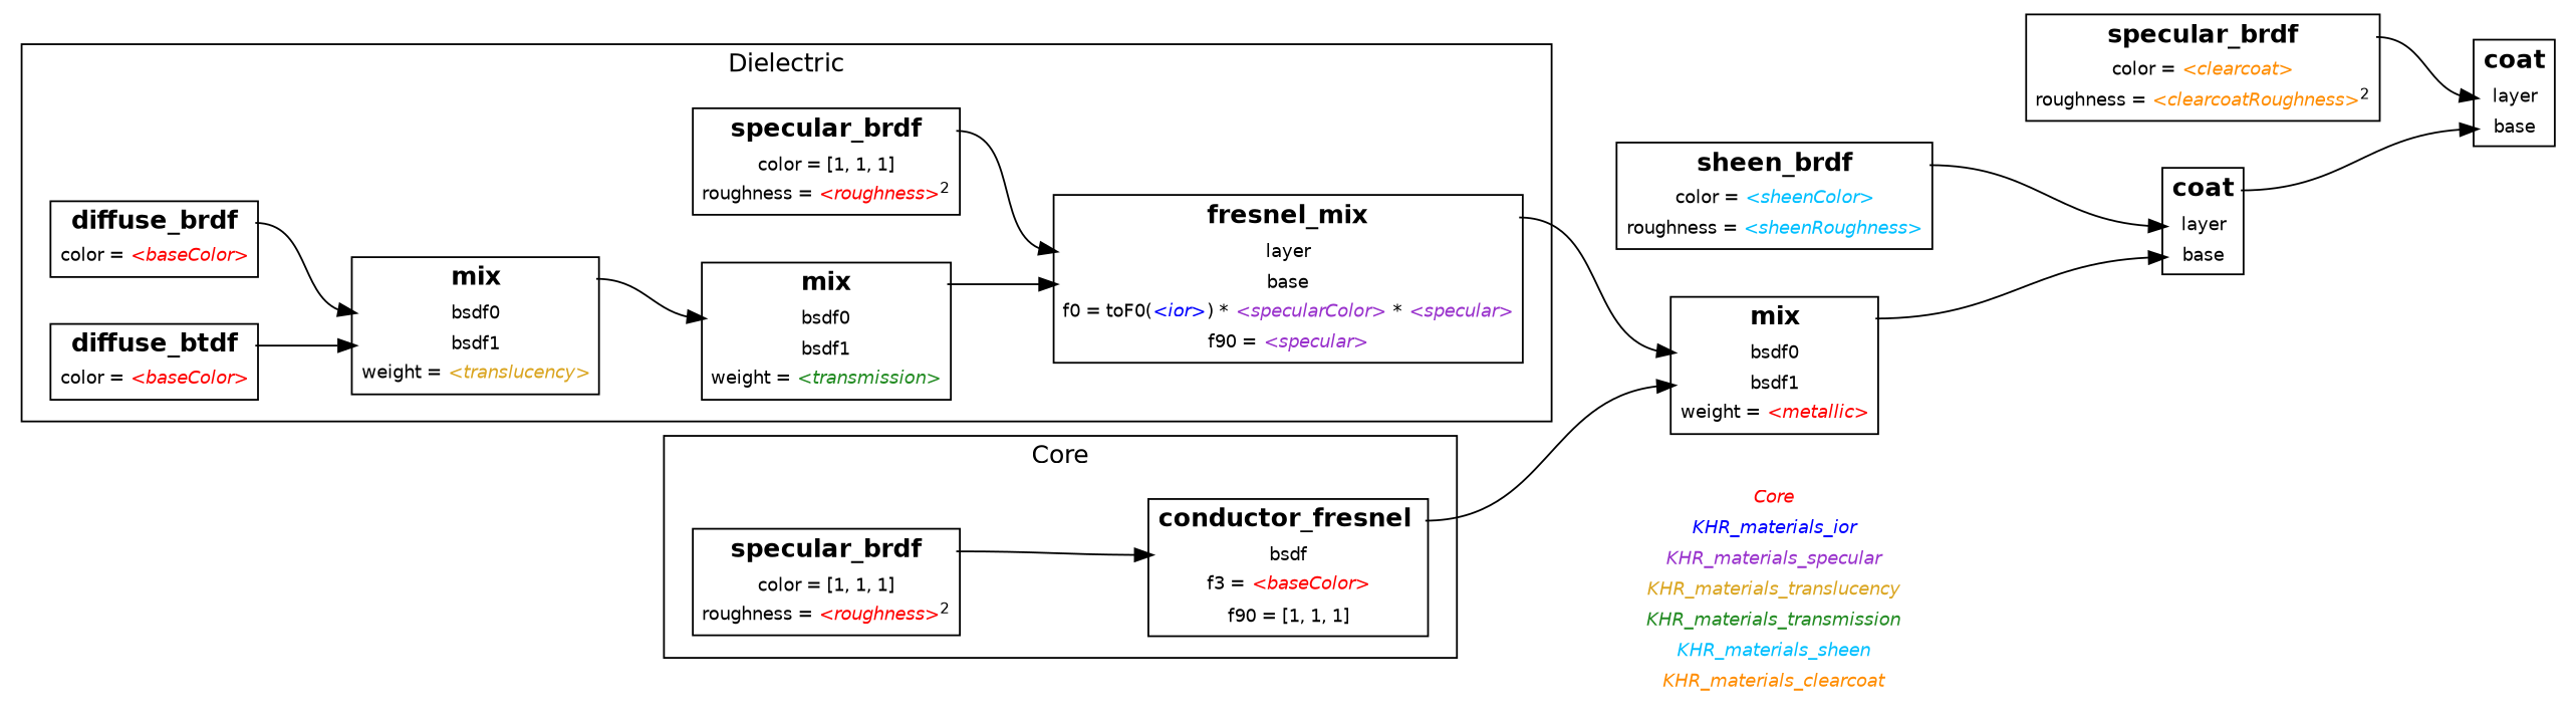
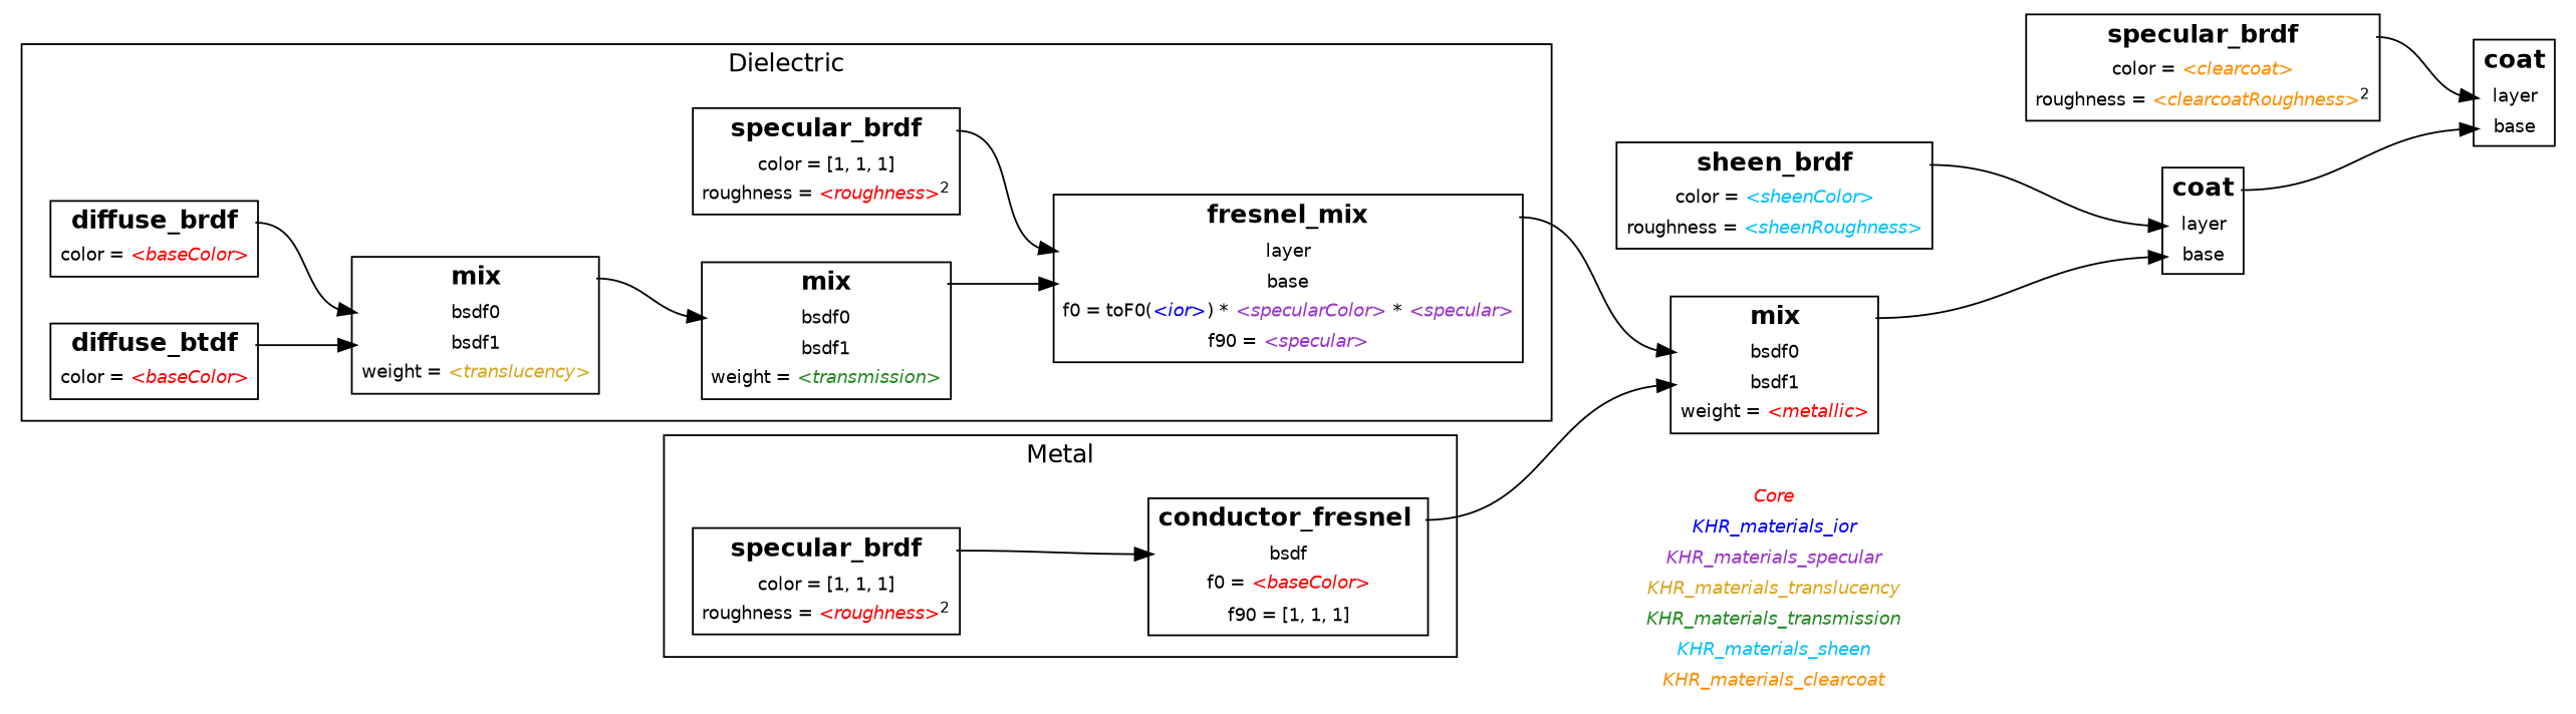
  digraph {
    fontname=Helvetica
    rankdir=LR
    node [fontname=Helvetica shape=plaintext]
    edge [fontname=Helvetica headport=in_layer tailport=out]
    n1 [label=<       <table border="1" cellborder="0">         <tr><td port="out"><font point-size="14"><b>specular_brdf</b></font></td></tr>         <tr><td><font point-size="10">color = [1, 1, 1]</font></td></tr>         <tr><td><font point-size="10">roughness = <font color="red"><i>&lt;roughness&gt;</i></font><sup>2</sup></font></td></tr>       </table>     >]
    n2 [label=<       <table border="1" cellborder="0">         <tr><td port="out"><font point-size="14"><b>fresnel_mix</b></font></td></tr>         <tr><td port="in_layer"><font point-size="10">layer</font></td></tr>         <tr><td port="in_base"><font point-size="10">base</font></td></tr>         <tr><td><font point-size="10">f0 = toF0(<font color="blue"><i>&lt;ior&gt;</i></font>) * <font color="darkorchid"><i>&lt;specularColor&gt;</i></font> * <font color="darkorchid"><i>&lt;specular&gt;</i></font></font></td></tr>         <tr><td><font point-size="10">f90 = <font color="darkorchid"><i>&lt;specular&gt;</i></font></font></td></tr>       </table>     >]
    n3 [label=<       <table border="1" cellborder="0">         <tr><td port="out"><font point-size="14"><b>mix</b></font></td></tr>         <tr><td port="in_bsdf0"><font point-size="10">bsdf0</font></td></tr>         <tr><td port="in_bsdf1"><font point-size="10">bsdf1</font></td></tr>         <tr><td><font point-size="10">weight = <font color="forestgreen"><i>&lt;transmission&gt;</i></font></font></td></tr>       </table>     >]
    n4 [label=<       <table border="1" cellborder="0">         <tr><td port="out"><font point-size="14"><b>diffuse_brdf</b></font></td></tr>         <tr><td><font point-size="10">color = <font color="red"><i>&lt;baseColor&gt;</i></font></font></td></tr>       </table>     >]
    n5 [label=<       <table border="1" cellborder="0">         <tr><td port="out"><font point-size="14"><b>mix</b></font></td></tr>         <tr><td port="in_bsdf0"><font point-size="10">bsdf0</font></td></tr>         <tr><td port="in_bsdf1"><font point-size="10">bsdf1</font></td></tr>         <tr><td><font point-size="10">weight = <font color="goldenrod"><i>&lt;translucency&gt;</i></font></font></td></tr>       </table>     >]
    n6 [label=<       <table border="1" cellborder="0">         <tr><td port="out"><font point-size="14"><b>diffuse_btdf</b></font></td></tr>         <tr><td><font point-size="10">color = <font color="red"><i>&lt;baseColor&gt;</i></font></font></td></tr>       </table>     >]
    n7 [label=<       <table border="1" cellborder="0">         <tr><td port="out"><font point-size="14"><b>specular_brdf</b></font></td></tr>         <tr><td><font point-size="10">color = [1, 1, 1]</font></td></tr>         <tr><td><font point-size="10">roughness = <font color="red"><i>&lt;roughness&gt;</i></font><sup>2</sup></font></td></tr>       </table>     >]
-   n8 [label=<       <table border="1" cellborder="0">         <tr><td port="out"><font point-size="14"><b>conductor_fresnel&nbsp;</b></font></td></tr>         <tr><td port="in_bsdf"><font point-size="10">bsdf</font></td></tr>         <tr><td><font point-size="10">f3 = <font color="red"><i>&lt;baseColor&gt;</i></font></font></td></tr>         <tr><td><font point-size="10">f90 = [1, 1, 1]</font></td></tr>       </table>     >]
+   n8 [label=<       <table border="1" cellborder="0">         <tr><td port="out"><font point-size="14"><b>conductor_fresnel&nbsp;</b></font></td></tr>         <tr><td port="in_bsdf"><font point-size="10">bsdf</font></td></tr>         <tr><td><font point-size="10">f0 = <font color="red"><i>&lt;baseColor&gt;</i></font></font></td></tr>         <tr><td><font point-size="10">f90 = [1, 1, 1]</font></td></tr>       </table>     >]
    n9 [label=<       <table border="1" cellborder="0">         <tr><td port="out"><font point-size="14"><b>mix</b></font></td></tr>         <tr><td port="in_bsdf0"><font point-size="10">bsdf0</font></td></tr>         <tr><td port="in_bsdf1"><font point-size="10">bsdf1</font></td></tr>         <tr><td><font point-size="10">weight = <font color="red"><i>&lt;metallic&gt;</i></font></font></td></tr>       </table>     >]
    n10 [label=<       <table border="1" cellborder="0">         <tr><td port="out"><font point-size="14"><b>sheen_brdf</b></font></td></tr>         <tr><td><font point-size="10">color = <font color="deepskyblue"><i>&lt;sheenColor&gt;</i></font></font></td></tr>         <tr><td><font point-size="10">roughness = <font color="deepskyblue"><i>&lt;sheenRoughness&gt;</i></font></font></td></tr>       </table>     >]
    n11 [label=<       <table border="1" cellborder="0">         <tr><td port="out"><font point-size="14"><b>coat</b></font></td></tr>         <tr><td port="in_layer"><font point-size="10">layer</font></td></tr>         <tr><td port="in_base"><font point-size="10">base</font></td></tr>       </table>     >]
    n12 [label=<       <table border="1" cellborder="0">         <tr><td port="out"><font point-size="14"><b>specular_brdf</b></font></td></tr>         <tr><td><font point-size="10">color = <font color="darkorange"><i>&lt;clearcoat&gt;</i></font></font></td></tr>         <tr><td><font point-size="10">roughness = <font color="darkorange"><i>&lt;clearcoatRoughness&gt;</i></font><sup>2</sup></font></td></tr>       </table>     >]
    n13 [label=<       <table border="1" cellborder="0">         <tr><td port="out"><font point-size="14"><b>coat</b></font></td></tr>         <tr><td port="in_layer"><font point-size="10">layer</font></td></tr>         <tr><td port="in_base"><font point-size="10">base</font></td></tr>       </table>     >]
    n14 [label=<       <table border="0">         <tr><td><font point-size="10" color="red"><i>Core</i></font></td></tr>         <tr><td><font point-size="10" color="blue"><i>KHR_materials_ior</i></font></td></tr>         <tr><td><font point-size="10" color="darkorchid"><i>KHR_materials_specular</i></font></td></tr>         <tr><td><font point-size="10" color="goldenrod"><i>KHR_materials_translucency</i></font></td></tr>         <tr><td><font point-size="10" color="forestgreen"><i>KHR_materials_transmission</i></font></td></tr>         <tr><td><font point-size="10" color="deepskyblue"><i>KHR_materials_sheen</i></font></td></tr>         <tr><td><font point-size="10" color="darkorange"><i>KHR_materials_clearcoat</i></font></td></tr>       </table>     >]
    subgraph cluster_1 {
      label=Dielectric
      n1
      n2
      n3
      n4
      n5
      n6
    }
    subgraph cluster_2 {
-     label=Core
+     label=Metal
      n7
      n8
    }
    subgraph sub_3 {
      n2
      n8
      n9
    }
    subgraph sub_4 {
      n10
      n11
    }
    subgraph sub_5 {
      n12
      n13
    }
    subgraph sub_6 {
      rank=same
      n9
      n14
    }
    n1 -> n2
    n2 -> n9 [headport=in_bsdf0]
    n3 -> n2 [headport=in_base]
    n4 -> n5 [headport=in_bsdf0]
    n5 -> n3 [headport=in_bsdf0]
    n6 -> n5 [headport=in_bsdf1]
    n7 -> n8 [headport=in_bsdf]
    n8 -> n9 [headport=in_bsdf1]
    n9 -> n11 [headport=in_base]
    n9 -> n14 [style=invis]
    n10 -> n11
    n11 -> n13 [headport=in_base]
    n12 -> n13
  }
